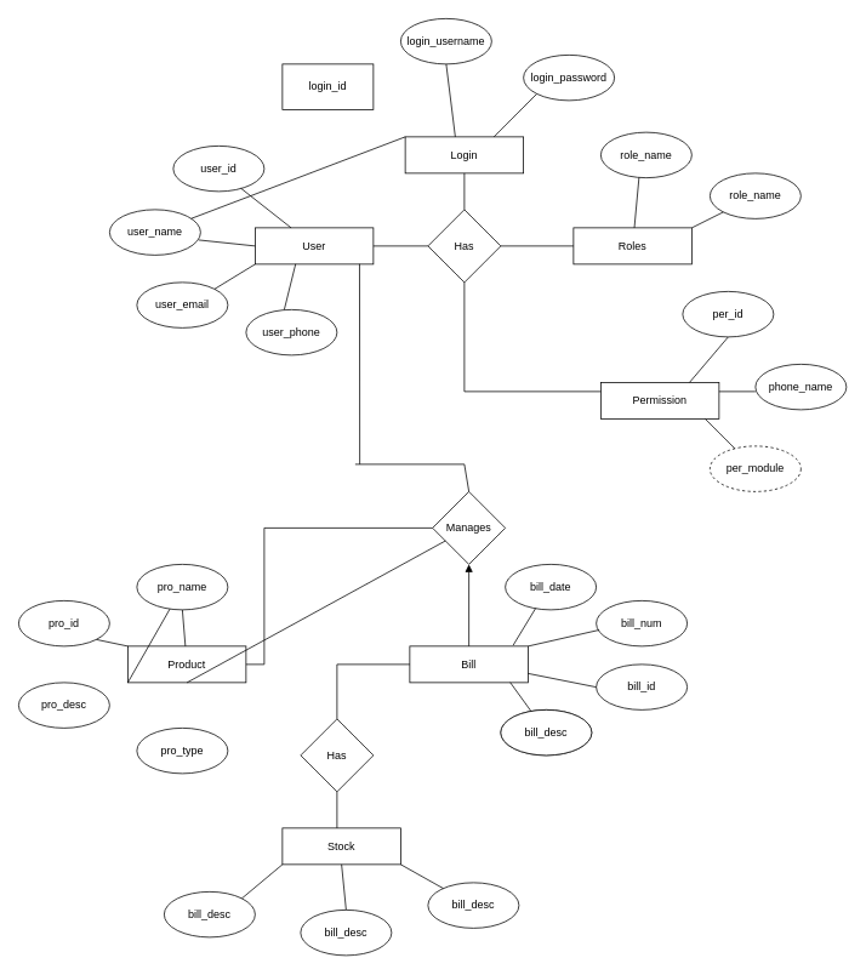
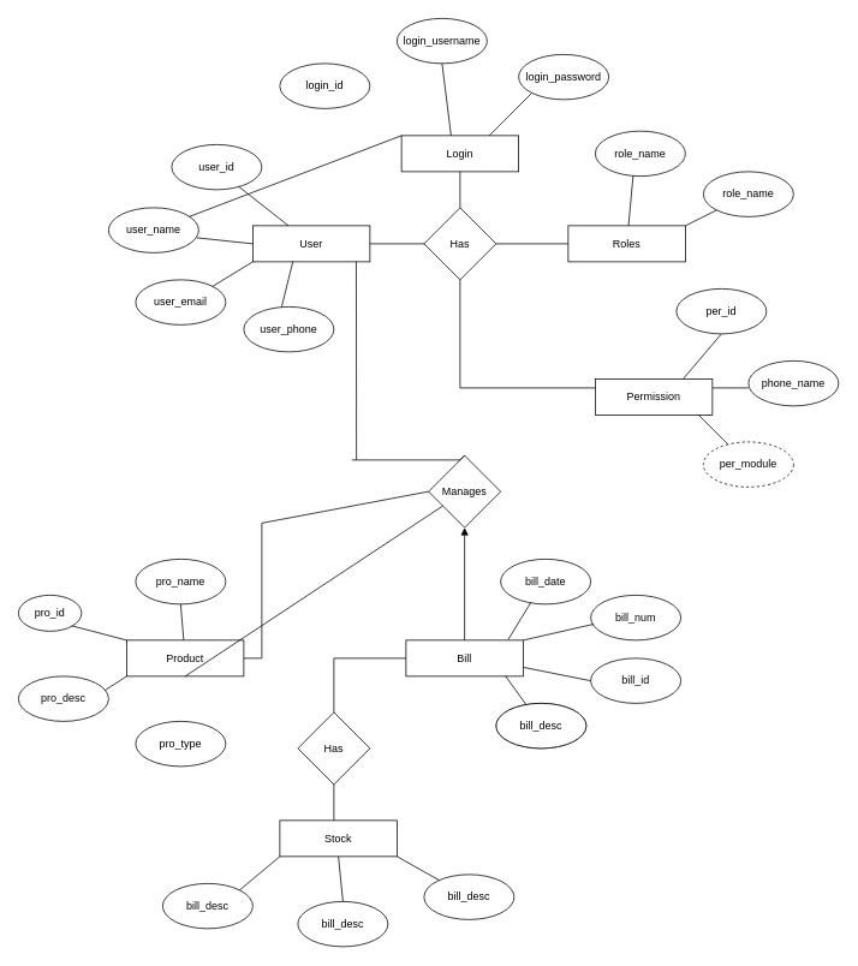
  <mxCell id="0" />
  <mxCell id="1" parent="0" />
  <mxCell id="2" value="Has" style="rhombus;whiteSpace=wrap;html=1;" parent="1" vertex="1"><mxGeometry x="470" y="230" width="80" height="80" as="geometry" /></mxCell>
  <mxCell id="3" value="Login" style="rounded=0;whiteSpace=wrap;html=1;" parent="1" vertex="1"><mxGeometry x="445" y="150" width="130" height="40" as="geometry" /></mxCell>
  <mxCell id="4" value="Roles" style="rounded=0;whiteSpace=wrap;html=1;" parent="1" vertex="1"><mxGeometry x="630" y="250" width="130" height="40" as="geometry" /></mxCell>
  <mxCell id="5" value="User" style="rounded=0;whiteSpace=wrap;html=1;" parent="1" vertex="1"><mxGeometry x="280" y="250" width="130" height="40" as="geometry" /></mxCell>
  <mxCell id="6" value="role_name" style="ellipse;whiteSpace=wrap;html=1;" parent="1" vertex="1"><mxGeometry x="660" y="145" width="100" height="50" as="geometry" /></mxCell>
  <mxCell id="7" value="role_name" style="ellipse;whiteSpace=wrap;html=1;" parent="1" vertex="1"><mxGeometry x="780" y="190" width="100" height="50" as="geometry" /></mxCell>
  <mxCell id="8" value="login_username" style="ellipse;whiteSpace=wrap;html=1;" parent="1" vertex="1"><mxGeometry x="440" y="20" width="100" height="50" as="geometry" /></mxCell>
- <mxCell id="9" value="login_id" style="whiteSpace=wrap;html=1;rounded=0;" parent="1" vertex="1"><mxGeometry x="310" y="70" width="100" height="50" as="geometry" /></mxCell>
+ <mxCell id="9" value="login_id" style="ellipse;whiteSpace=wrap;html=1;" parent="1" vertex="1"><mxGeometry x="310" y="70" width="100" height="50" as="geometry" /></mxCell>
  <mxCell id="10" value="login_password" style="ellipse;whiteSpace=wrap;html=1;" parent="1" vertex="1"><mxGeometry x="575" y="60" width="100" height="50" as="geometry" /></mxCell>
  <mxCell id="11" value="user_id" style="ellipse;whiteSpace=wrap;html=1;" parent="1" vertex="1"><mxGeometry x="190" y="160" width="100" height="50" as="geometry" /></mxCell>
  <mxCell id="12" value="user_name" style="ellipse;whiteSpace=wrap;html=1;" parent="1" vertex="1"><mxGeometry x="120" y="230" width="100" height="50" as="geometry" /></mxCell>
  <mxCell id="13" value="user_email" style="ellipse;whiteSpace=wrap;html=1;" parent="1" vertex="1"><mxGeometry x="150" y="310" width="100" height="50" as="geometry" /></mxCell>
  <mxCell id="14" value="user_phone" style="ellipse;whiteSpace=wrap;html=1;" parent="1" vertex="1"><mxGeometry x="270" y="340" width="100" height="50" as="geometry" /></mxCell>
  <mxCell id="15" value="Permission" style="rounded=0;whiteSpace=wrap;html=1;" parent="1" vertex="1"><mxGeometry x="660" y="420" width="130" height="40" as="geometry" /></mxCell>
  <mxCell id="16" value="per_id" style="ellipse;whiteSpace=wrap;html=1;" parent="1" vertex="1"><mxGeometry x="750" y="320" width="100" height="50" as="geometry" /></mxCell>
  <mxCell id="17" value="phone_name" style="ellipse;whiteSpace=wrap;html=1;" parent="1" vertex="1"><mxGeometry x="830" y="400" width="100" height="50" as="geometry" /></mxCell>
  <mxCell id="18" value="per_module" style="ellipse;whiteSpace=wrap;html=1;dashed=1;" parent="1" vertex="1"><mxGeometry x="780" y="490" width="100" height="50" as="geometry" /></mxCell>
- <mxCell id="19" value="Manages" style="rhombus;whiteSpace=wrap;html=1;" parent="1" vertex="1"><mxGeometry x="475" y="540" width="80" height="80" as="geometry" /></mxCell>
+ <mxCell id="19" value="Manages" style="rhombus;whiteSpace=wrap;html=1;" parent="1" vertex="1"><mxGeometry x="475" y="505" width="80" height="80" as="geometry" /></mxCell>
  <mxCell id="20" value="Bill" style="rounded=0;whiteSpace=wrap;html=1;" parent="1" vertex="1"><mxGeometry x="450" y="710" width="130" height="40" as="geometry" /></mxCell>
  <mxCell id="21" value="Stock" style="rounded=0;whiteSpace=wrap;html=1;" parent="1" vertex="1"><mxGeometry x="310" y="910" width="130" height="40" as="geometry" /></mxCell>
  <mxCell id="22" value="Product" style="rounded=0;whiteSpace=wrap;html=1;" parent="1" vertex="1"><mxGeometry x="140" y="710" width="130" height="40" as="geometry" /></mxCell>
  <mxCell id="23" value="pro_name" style="ellipse;whiteSpace=wrap;html=1;" parent="1" vertex="1"><mxGeometry x="150" y="620" width="100" height="50" as="geometry" /></mxCell>
  <mxCell id="24" value="pro_type" style="ellipse;whiteSpace=wrap;html=1;" parent="1" vertex="1"><mxGeometry x="150" y="800" width="100" height="50" as="geometry" /></mxCell>
- <mxCell id="25" value="pro_id" style="ellipse;whiteSpace=wrap;html=1;" parent="1" vertex="1"><mxGeometry x="20" y="660" width="100" height="50" as="geometry" /></mxCell>
+ <mxCell id="25" value="pro_id" style="ellipse;whiteSpace=wrap;html=1;" parent="1" vertex="1"><mxGeometry x="20" y="660" width="70" height="40" as="geometry" /></mxCell>
  <mxCell id="26" value="pro_desc" style="ellipse;whiteSpace=wrap;html=1;" parent="1" vertex="1"><mxGeometry x="20" y="750" width="100" height="50" as="geometry" /></mxCell>
  <mxCell id="27" value="bill_date" style="ellipse;whiteSpace=wrap;html=1;" parent="1" vertex="1"><mxGeometry x="555" y="620" width="100" height="50" as="geometry" /></mxCell>
  <mxCell id="28" value="bill_num" style="ellipse;whiteSpace=wrap;html=1;" parent="1" vertex="1"><mxGeometry x="655" y="660" width="100" height="50" as="geometry" /></mxCell>
  <mxCell id="29" value="bill_desc" style="ellipse;whiteSpace=wrap;html=1;" parent="1" vertex="1"><mxGeometry x="550" y="780" width="100" height="50" as="geometry" /></mxCell>
  <mxCell id="30" value="bill_id" style="ellipse;whiteSpace=wrap;html=1;" parent="1" vertex="1"><mxGeometry x="655" y="730" width="100" height="50" as="geometry" /></mxCell>
  <mxCell id="31" value="Has" style="rhombus;whiteSpace=wrap;html=1;" parent="1" vertex="1"><mxGeometry x="330" y="790" width="80" height="80" as="geometry" /></mxCell>
  <mxCell id="32" value="" style="endArrow=none;html=1;rounded=0;entryX=0.5;entryY=1;entryDx=0;entryDy=0;" parent="1" target="8" edge="1"><mxGeometry width="50" height="50" relative="1" as="geometry"><mxPoint x="500" y="150" as="sourcePoint" /><mxPoint x="540" y="280" as="targetPoint" /></mxGeometry></mxCell>
  <mxCell id="33" value="" style="endArrow=none;html=1;rounded=0;entryX=0;entryY=1;entryDx=0;entryDy=0;exitX=0.75;exitY=0;exitDx=0;exitDy=0;" parent="1" source="3" target="10" edge="1"><mxGeometry width="50" height="50" relative="1" as="geometry"><mxPoint x="499.98" y="161.4" as="sourcePoint" /><mxPoint x="500" y="80" as="targetPoint" /></mxGeometry></mxCell>
  <mxCell id="34" value="" style="endArrow=none;html=1;rounded=0;exitX=0;exitY=0;exitDx=0;exitDy=0;" parent="1" source="3" target="12" edge="1"><mxGeometry width="50" height="50" relative="1" as="geometry"><mxPoint x="509.98" y="171.4" as="sourcePoint" /><mxPoint x="510" y="90" as="targetPoint" /></mxGeometry></mxCell>
  <mxCell id="35" value="" style="endArrow=none;html=1;rounded=0;entryX=0.744;entryY=0.932;entryDx=0;entryDy=0;entryPerimeter=0;" parent="1" source="5" target="11" edge="1"><mxGeometry width="50" height="50" relative="1" as="geometry"><mxPoint x="455" y="160" as="sourcePoint" /><mxPoint x="405.355" y="122.678" as="targetPoint" /></mxGeometry></mxCell>
  <mxCell id="36" value="" style="endArrow=none;html=1;rounded=0;entryX=0.98;entryY=0.668;entryDx=0;entryDy=0;entryPerimeter=0;exitX=0;exitY=0.5;exitDx=0;exitDy=0;" parent="1" source="5" target="12" edge="1"><mxGeometry width="50" height="50" relative="1" as="geometry"><mxPoint x="329.574" y="260" as="sourcePoint" /><mxPoint x="274.4" y="216.6" as="targetPoint" /></mxGeometry></mxCell>
  <mxCell id="37" value="" style="endArrow=none;html=1;rounded=0;entryX=1;entryY=0;entryDx=0;entryDy=0;exitX=0;exitY=1;exitDx=0;exitDy=0;" parent="1" source="5" target="13" edge="1"><mxGeometry width="50" height="50" relative="1" as="geometry"><mxPoint x="339.574" y="270" as="sourcePoint" /><mxPoint x="284.4" y="226.6" as="targetPoint" /></mxGeometry></mxCell>
  <mxCell id="38" value="" style="endArrow=none;html=1;rounded=0;exitX=0.342;exitY=0.995;exitDx=0;exitDy=0;exitPerimeter=0;" parent="1" source="5" edge="1"><mxGeometry width="50" height="50" relative="1" as="geometry"><mxPoint x="327" y="300" as="sourcePoint" /><mxPoint x="312" y="340" as="targetPoint" /></mxGeometry></mxCell>
  <mxCell id="39" value="" style="endArrow=none;html=1;rounded=0;exitX=0.42;exitY=0.992;exitDx=0;exitDy=0;exitPerimeter=0;" parent="1" source="6" target="4" edge="1"><mxGeometry width="50" height="50" relative="1" as="geometry"><mxPoint x="359.574" y="290" as="sourcePoint" /><mxPoint x="304.4" y="246.6" as="targetPoint" /></mxGeometry></mxCell>
  <mxCell id="40" value="" style="endArrow=none;html=1;rounded=0;entryX=1;entryY=0;entryDx=0;entryDy=0;" parent="1" source="7" target="4" edge="1"><mxGeometry width="50" height="50" relative="1" as="geometry"><mxPoint x="712" y="204.6" as="sourcePoint" /><mxPoint x="706.857" y="260" as="targetPoint" /></mxGeometry></mxCell>
  <mxCell id="41" value="" style="endArrow=none;html=1;rounded=0;exitX=1;exitY=0.25;exitDx=0;exitDy=0;" parent="1" source="15" edge="1"><mxGeometry width="50" height="50" relative="1" as="geometry"><mxPoint x="722" y="214.6" as="sourcePoint" /><mxPoint x="830" y="430" as="targetPoint" /></mxGeometry></mxCell>
  <mxCell id="42" value="" style="endArrow=none;html=1;rounded=0;exitX=0.5;exitY=1;exitDx=0;exitDy=0;entryX=0.5;entryY=0;entryDx=0;entryDy=0;" parent="1" source="3" target="2" edge="1"><mxGeometry width="50" height="50" relative="1" as="geometry"><mxPoint x="732" y="224.6" as="sourcePoint" /><mxPoint x="726.857" y="280" as="targetPoint" /></mxGeometry></mxCell>
  <mxCell id="43" value="" style="endArrow=none;html=1;rounded=0;entryX=1;entryY=0.5;entryDx=0;entryDy=0;" parent="1" source="4" target="2" edge="1"><mxGeometry width="50" height="50" relative="1" as="geometry"><mxPoint x="742" y="234.6" as="sourcePoint" /><mxPoint x="736.857" y="290" as="targetPoint" /></mxGeometry></mxCell>
  <mxCell id="44" value="" style="endArrow=none;html=1;rounded=0;exitX=1;exitY=0.5;exitDx=0;exitDy=0;entryX=0;entryY=0.5;entryDx=0;entryDy=0;" parent="1" source="5" target="2" edge="1"><mxGeometry width="50" height="50" relative="1" as="geometry"><mxPoint x="762" y="254.6" as="sourcePoint" /><mxPoint x="756.857" y="310" as="targetPoint" /></mxGeometry></mxCell>
  <mxCell id="45" value="" style="endArrow=none;html=1;rounded=0;entryX=0.5;entryY=1;entryDx=0;entryDy=0;" parent="1" target="2" edge="1"><mxGeometry width="50" height="50" relative="1" as="geometry"><mxPoint x="510" y="430" as="sourcePoint" /><mxPoint x="540" y="380" as="targetPoint" /></mxGeometry></mxCell>
  <mxCell id="46" value="" style="endArrow=none;html=1;rounded=0;entryX=0;entryY=0.25;entryDx=0;entryDy=0;" parent="1" target="15" edge="1"><mxGeometry width="50" height="50" relative="1" as="geometry"><mxPoint x="510" y="430" as="sourcePoint" /><mxPoint x="540" y="380" as="targetPoint" /></mxGeometry></mxCell>
  <mxCell id="47" value="" style="endArrow=none;html=1;rounded=0;exitX=0.5;exitY=1;exitDx=0;exitDy=0;entryX=0.75;entryY=0;entryDx=0;entryDy=0;" parent="1" source="16" target="15" edge="1"><mxGeometry width="50" height="50" relative="1" as="geometry"><mxPoint x="774.645" y="337.322" as="sourcePoint" /><mxPoint x="753.62" y="299.8" as="targetPoint" /></mxGeometry></mxCell>
  <mxCell id="48" value="" style="endArrow=none;html=1;rounded=0;entryX=0.883;entryY=1.005;entryDx=0;entryDy=0;entryPerimeter=0;" parent="1" source="18" target="15" edge="1"><mxGeometry width="50" height="50" relative="1" as="geometry"><mxPoint x="784.645" y="347.322" as="sourcePoint" /><mxPoint x="763.62" y="309.8" as="targetPoint" /></mxGeometry></mxCell>
  <mxCell id="49" value="" style="endArrow=none;html=1;rounded=0;exitX=0.883;exitY=0.995;exitDx=0;exitDy=0;exitPerimeter=0;" parent="1" source="5" edge="1"><mxGeometry width="50" height="50" relative="1" as="geometry"><mxPoint x="490" y="330" as="sourcePoint" /><mxPoint x="395" y="510" as="targetPoint" /></mxGeometry></mxCell>
  <mxCell id="50" value="" style="endArrow=none;html=1;rounded=0;" parent="1" edge="1"><mxGeometry width="50" height="50" relative="1" as="geometry"><mxPoint x="390" y="510" as="sourcePoint" /><mxPoint x="510" y="510" as="targetPoint" /></mxGeometry></mxCell>
  <mxCell id="51" value="" style="endArrow=none;html=1;rounded=0;entryX=0.5;entryY=0;entryDx=0;entryDy=0;" parent="1" target="19" edge="1"><mxGeometry width="50" height="50" relative="1" as="geometry"><mxPoint x="510" y="510" as="sourcePoint" /><mxPoint x="540" y="280" as="targetPoint" /></mxGeometry></mxCell>
  <mxCell id="52" value="" style="endArrow=block;html=1;rounded=0;entryX=0.5;entryY=1;entryDx=0;entryDy=0;exitX=0.5;exitY=0;exitDx=0;exitDy=0;" parent="1" source="20" target="19" edge="1"><mxGeometry width="50" height="50" relative="1" as="geometry"><mxPoint x="490" y="730" as="sourcePoint" /><mxPoint x="540" y="680" as="targetPoint" /></mxGeometry></mxCell>
  <mxCell id="53" value="" style="endArrow=none;html=1;rounded=0;entryX=0;entryY=0.5;entryDx=0;entryDy=0;" parent="1" target="19" edge="1"><mxGeometry width="50" height="50" relative="1" as="geometry"><mxPoint x="290" y="580" as="sourcePoint" /><mxPoint x="540" y="680" as="targetPoint" /></mxGeometry></mxCell>
  <mxCell id="54" value="" style="endArrow=none;html=1;rounded=0;" parent="1" edge="1"><mxGeometry width="50" height="50" relative="1" as="geometry"><mxPoint x="290" y="730" as="sourcePoint" /><mxPoint x="290" y="580" as="targetPoint" /></mxGeometry></mxCell>
  <mxCell id="55" value="" style="endArrow=none;html=1;rounded=0;exitX=1;exitY=0.5;exitDx=0;exitDy=0;" parent="1" source="22" edge="1"><mxGeometry width="50" height="50" relative="1" as="geometry"><mxPoint x="490" y="730" as="sourcePoint" /><mxPoint x="290" y="730" as="targetPoint" /></mxGeometry></mxCell>
  <mxCell id="56" value="bill_desc" style="ellipse;whiteSpace=wrap;html=1;" parent="1" vertex="1"><mxGeometry x="550" y="780" width="100" height="50" as="geometry" /></mxCell>
  <mxCell id="57" value="bill_desc" style="ellipse;whiteSpace=wrap;html=1;" parent="1" vertex="1"><mxGeometry x="330" y="1000" width="100" height="50" as="geometry" /></mxCell>
  <mxCell id="58" value="bill_desc" style="ellipse;whiteSpace=wrap;html=1;" parent="1" vertex="1"><mxGeometry x="470" y="970" width="100" height="50" as="geometry" /></mxCell>
  <mxCell id="59" value="bill_desc" style="ellipse;whiteSpace=wrap;html=1;" parent="1" vertex="1"><mxGeometry x="180" y="980" width="100" height="50" as="geometry" /></mxCell>
  <mxCell id="60" value="" style="endArrow=none;html=1;rounded=0;" parent="1" source="22" edge="1"><mxGeometry width="50" height="50" relative="1" as="geometry"><mxPoint x="490" y="830" as="sourcePoint" /><mxPoint x="200" y="670" as="targetPoint" /></mxGeometry></mxCell>
  <mxCell id="61" value="" style="endArrow=none;html=1;rounded=0;entryX=1;entryY=1;entryDx=0;entryDy=0;exitX=0;exitY=0;exitDx=0;exitDy=0;" parent="1" source="22" target="25" edge="1"><mxGeometry width="50" height="50" relative="1" as="geometry"><mxPoint x="213.333" y="720" as="sourcePoint" /><mxPoint x="210" y="680" as="targetPoint" /></mxGeometry></mxCell>
- <mxCell id="62" value="" style="endArrow=none;html=1;rounded=0;exitX=0;exitY=1;exitDx=0;exitDy=0;" parent="1" source="22" target="23" edge="1"><mxGeometry width="50" height="50" relative="1" as="geometry"><mxPoint x="223.333" y="730" as="sourcePoint" /><mxPoint x="220" y="690" as="targetPoint" /></mxGeometry></mxCell>
+ <mxCell id="62" value="" style="endArrow=none;html=1;rounded=0;entryX=0.956;entryY=0.316;entryDx=0;entryDy=0;entryPerimeter=0;exitX=0;exitY=1;exitDx=0;exitDy=0;" parent="1" source="22" target="26" edge="1"><mxGeometry width="50" height="50" relative="1" as="geometry"><mxPoint x="223.333" y="730" as="sourcePoint" /><mxPoint x="220" y="690" as="targetPoint" /></mxGeometry></mxCell>
  <mxCell id="63" value="" style="endArrow=none;html=1;rounded=0;exitX=0.5;exitY=1;exitDx=0;exitDy=0;" parent="1" source="22" target="19" edge="1"><mxGeometry width="50" height="50" relative="1" as="geometry"><mxPoint x="233.333" y="740" as="sourcePoint" /><mxPoint x="230" y="700" as="targetPoint" /></mxGeometry></mxCell>
  <mxCell id="64" value="" style="endArrow=none;html=1;rounded=0;entryX=0.334;entryY=0.964;entryDx=0;entryDy=0;entryPerimeter=0;exitX=0.874;exitY=-0.025;exitDx=0;exitDy=0;exitPerimeter=0;" parent="1" source="20" target="27" edge="1"><mxGeometry width="50" height="50" relative="1" as="geometry"><mxPoint x="243.333" y="750" as="sourcePoint" /><mxPoint x="240" y="710" as="targetPoint" /></mxGeometry></mxCell>
  <mxCell id="65" value="" style="endArrow=none;html=1;rounded=0;entryX=0.03;entryY=0.644;entryDx=0;entryDy=0;entryPerimeter=0;exitX=1;exitY=0;exitDx=0;exitDy=0;exitPerimeter=0;" parent="1" source="20" target="28" edge="1"><mxGeometry width="50" height="50" relative="1" as="geometry"><mxPoint x="573.62" y="719" as="sourcePoint" /><mxPoint x="598.4" y="678.2" as="targetPoint" /></mxGeometry></mxCell>
  <mxCell id="66" value="" style="endArrow=none;html=1;rounded=0;entryX=0;entryY=0.5;entryDx=0;entryDy=0;" parent="1" target="30" edge="1"><mxGeometry width="50" height="50" relative="1" as="geometry"><mxPoint x="580" y="740" as="sourcePoint" /><mxPoint x="608.4" y="688.2" as="targetPoint" /></mxGeometry></mxCell>
  <mxCell id="67" value="" style="endArrow=none;html=1;rounded=0;exitX=0.849;exitY=0.995;exitDx=0;exitDy=0;exitPerimeter=0;" parent="1" source="20" target="56" edge="1"><mxGeometry width="50" height="50" relative="1" as="geometry"><mxPoint x="593.62" y="739" as="sourcePoint" /><mxPoint x="618.4" y="698.2" as="targetPoint" /></mxGeometry></mxCell>
  <mxCell id="68" value="" style="endArrow=none;html=1;rounded=0;entryX=0;entryY=0.5;entryDx=0;entryDy=0;" parent="1" target="20" edge="1"><mxGeometry width="50" height="50" relative="1" as="geometry"><mxPoint x="370" y="730" as="sourcePoint" /><mxPoint x="540" y="780" as="targetPoint" /></mxGeometry></mxCell>
  <mxCell id="69" value="" style="endArrow=none;html=1;rounded=0;entryX=0.5;entryY=0;entryDx=0;entryDy=0;" parent="1" target="31" edge="1"><mxGeometry width="50" height="50" relative="1" as="geometry"><mxPoint x="370" y="730" as="sourcePoint" /><mxPoint x="628.4" y="708.2" as="targetPoint" /></mxGeometry></mxCell>
  <mxCell id="70" value="" style="endArrow=none;html=1;rounded=0;exitX=0.5;exitY=1;exitDx=0;exitDy=0;" parent="1" source="31" edge="1"><mxGeometry width="50" height="50" relative="1" as="geometry"><mxPoint x="613.62" y="759" as="sourcePoint" /><mxPoint x="370" y="910" as="targetPoint" /></mxGeometry></mxCell>
  <mxCell id="71" value="" style="endArrow=none;html=1;rounded=0;entryX=1;entryY=0;entryDx=0;entryDy=0;" parent="1" target="59" edge="1"><mxGeometry width="50" height="50" relative="1" as="geometry"><mxPoint x="310" y="950" as="sourcePoint" /><mxPoint x="380" y="920" as="targetPoint" /></mxGeometry></mxCell>
  <mxCell id="72" value="" style="endArrow=none;html=1;rounded=0;exitX=0.5;exitY=1;exitDx=0;exitDy=0;entryX=0.5;entryY=0;entryDx=0;entryDy=0;" parent="1" source="21" target="57" edge="1"><mxGeometry width="50" height="50" relative="1" as="geometry"><mxPoint x="390" y="890" as="sourcePoint" /><mxPoint x="390" y="930" as="targetPoint" /></mxGeometry></mxCell>
  <mxCell id="73" value="" style="endArrow=none;html=1;rounded=0;exitX=1;exitY=1;exitDx=0;exitDy=0;" parent="1" source="21" target="58" edge="1"><mxGeometry width="50" height="50" relative="1" as="geometry"><mxPoint x="450" y="960" as="sourcePoint" /><mxPoint x="400" y="940" as="targetPoint" /></mxGeometry></mxCell>
